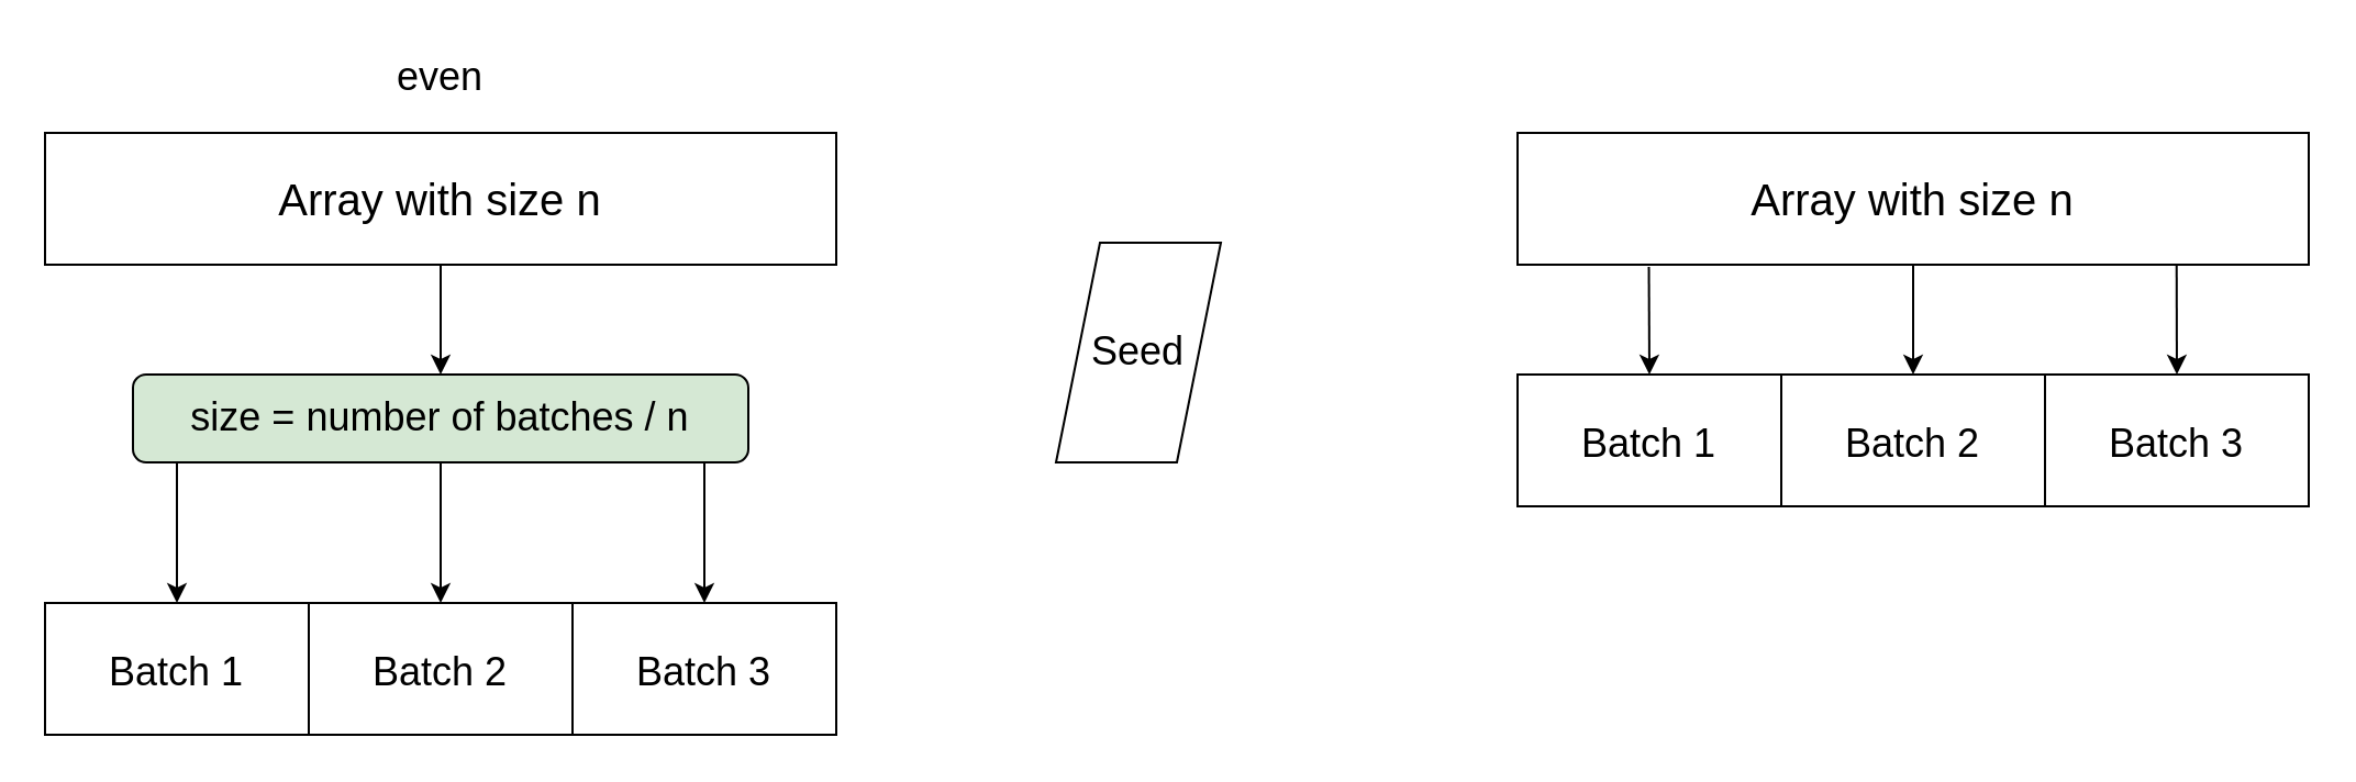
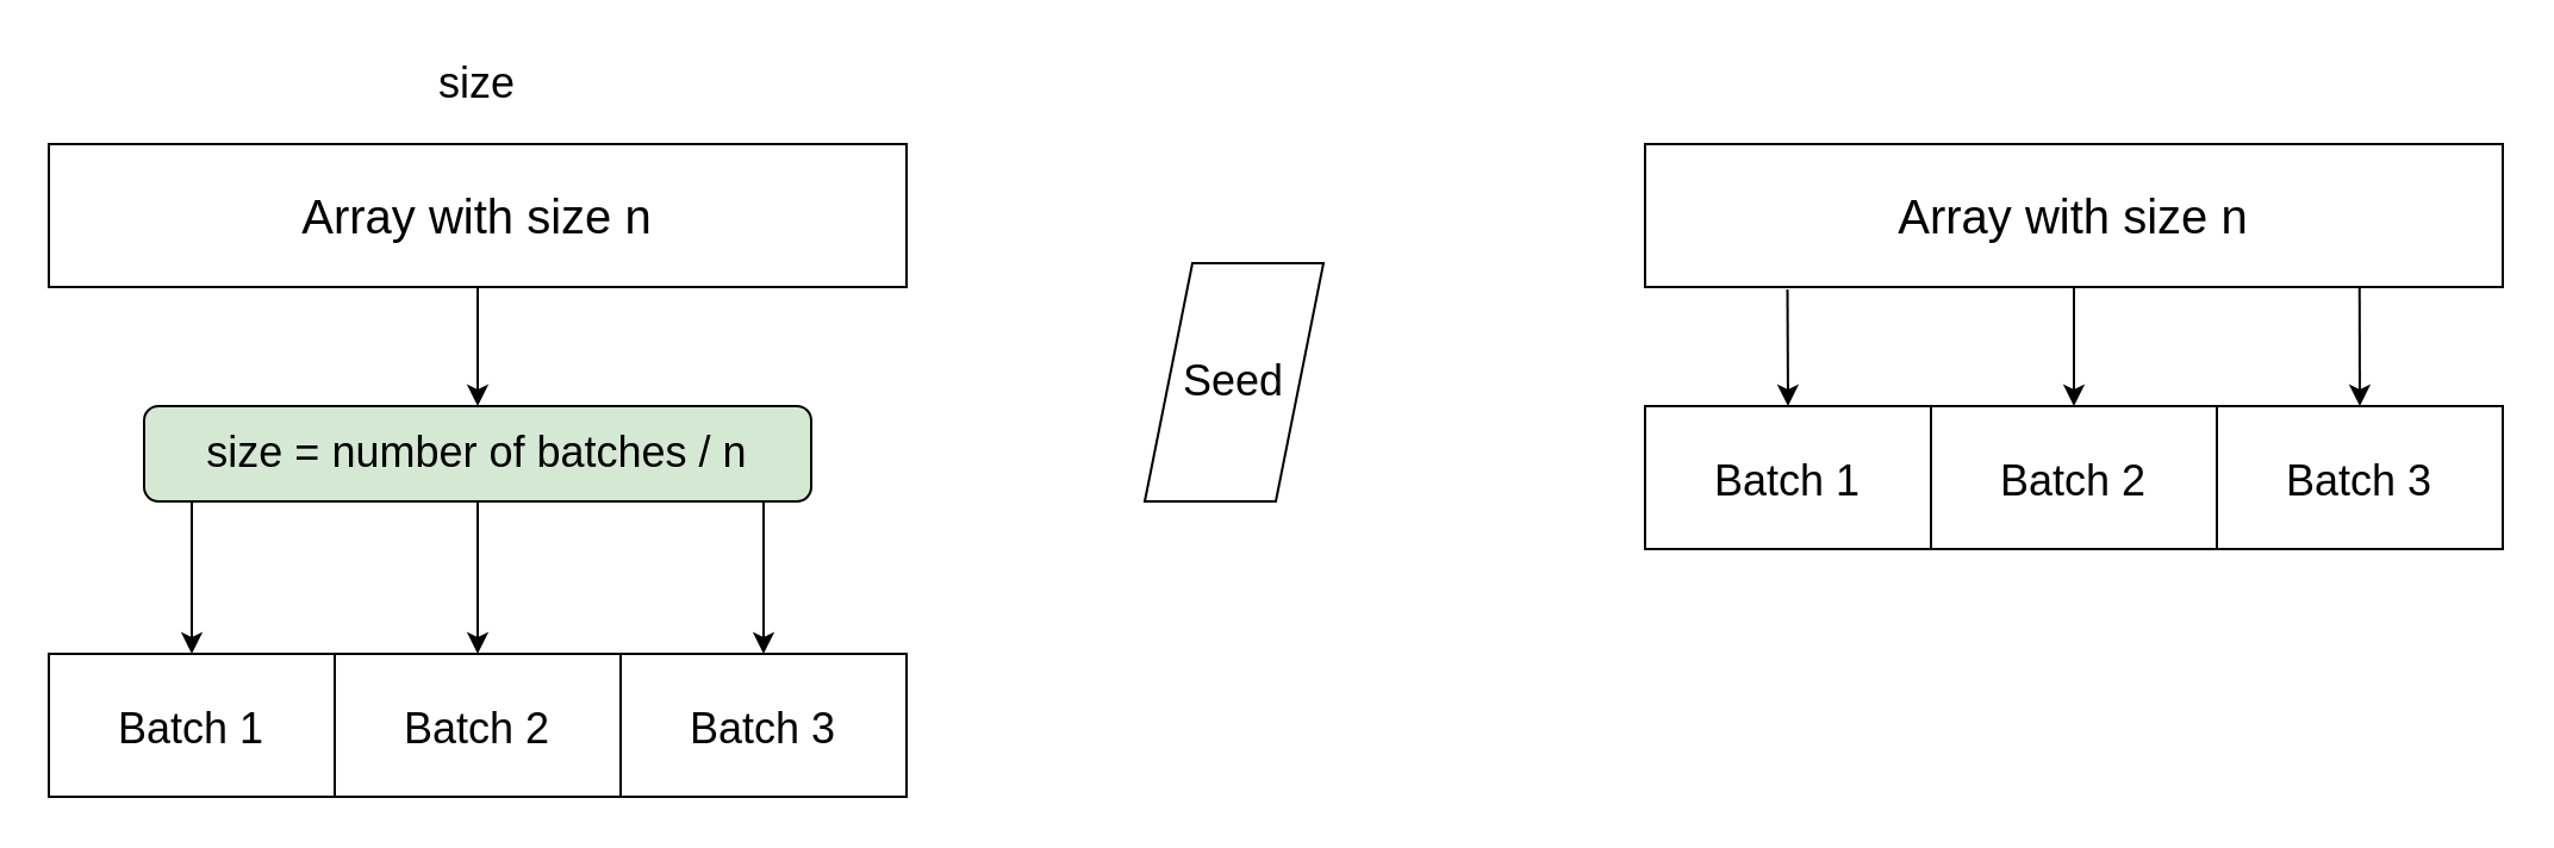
  <mxCell id="0" />
  <mxCell id="1" parent="0" />
  <mxCell id="2" style="edgeStyle=orthogonalEdgeStyle;rounded=0;orthogonalLoop=1;jettySize=auto;html=1;exitX=0.5;exitY=1;exitDx=0;exitDy=0;entryX=0.5;entryY=0;entryDx=0;entryDy=0;fontSize=18;" edge="1" parent="1" source="3" target="19"><mxGeometry relative="1" as="geometry" /></mxCell>
  <mxCell id="3" value="&lt;font style=&quot;font-size: 20px;&quot;&gt;Array with size n&lt;/font&gt;" style="rounded=0;whiteSpace=wrap;html=1;" vertex="1" parent="1"><mxGeometry x="20" y="60" width="360" height="60" as="geometry" /></mxCell>
  <mxCell id="4" value="&lt;span style=&quot;font-size: 18px;&quot;&gt;Batch 1&lt;/span&gt;" style="rounded=0;whiteSpace=wrap;html=1;fontSize=24;" vertex="1" parent="1"><mxGeometry x="20" y="274" width="120" height="60" as="geometry" /></mxCell>
  <mxCell id="5" value="&lt;font style=&quot;font-size: 18px;&quot;&gt;Batch 2&lt;/font&gt;" style="rounded=0;whiteSpace=wrap;html=1;fontSize=24;" vertex="1" parent="1"><mxGeometry x="140" y="274" width="120" height="60" as="geometry" /></mxCell>
  <mxCell id="6" value="&lt;font style=&quot;font-size: 18px;&quot;&gt;Batch 3&lt;/font&gt;" style="rounded=0;whiteSpace=wrap;html=1;fontSize=24;" vertex="1" parent="1"><mxGeometry x="260" y="274" width="120" height="60" as="geometry" /></mxCell>
  <mxCell id="7" value="" style="endArrow=classic;html=1;rounded=0;fontSize=18;entryX=0.5;entryY=0;entryDx=0;entryDy=0;" edge="1" parent="1" target="4"><mxGeometry width="50" height="50" relative="1" as="geometry"><mxPoint x="80" y="210" as="sourcePoint" /><mxPoint x="520" y="250" as="targetPoint" /></mxGeometry></mxCell>
  <mxCell id="8" value="" style="endArrow=classic;html=1;rounded=0;fontSize=18;" edge="1" parent="1" target="5"><mxGeometry width="50" height="50" relative="1" as="geometry"><mxPoint x="200" y="210" as="sourcePoint" /><mxPoint x="520" y="250" as="targetPoint" /></mxGeometry></mxCell>
  <mxCell id="9" value="" style="endArrow=classic;html=1;rounded=0;fontSize=18;entryX=0.5;entryY=0;entryDx=0;entryDy=0;" edge="1" parent="1" target="6"><mxGeometry width="50" height="50" relative="1" as="geometry"><mxPoint x="320" y="210" as="sourcePoint" /><mxPoint x="520" y="250" as="targetPoint" /></mxGeometry></mxCell>
  <mxCell id="10" value="Seed" style="shape=parallelogram;perimeter=parallelogramPerimeter;whiteSpace=wrap;html=1;fixedSize=1;fontSize=18;" vertex="1" parent="1"><mxGeometry x="480" y="110" width="75" height="100" as="geometry" /></mxCell>
  <mxCell id="11" value="&lt;font style=&quot;font-size: 20px;&quot;&gt;Array with size n&lt;/font&gt;" style="rounded=0;whiteSpace=wrap;html=1;" vertex="1" parent="1"><mxGeometry x="690" y="60" width="360" height="60" as="geometry" /></mxCell>
  <mxCell id="12" value="&lt;span style=&quot;font-size: 18px;&quot;&gt;Batch 1&lt;/span&gt;" style="rounded=0;whiteSpace=wrap;html=1;fontSize=24;" vertex="1" parent="1"><mxGeometry x="690" y="170" width="120" height="60" as="geometry" /></mxCell>
  <mxCell id="13" value="&lt;font style=&quot;font-size: 18px;&quot;&gt;Batch 2&lt;/font&gt;" style="rounded=0;whiteSpace=wrap;html=1;fontSize=24;" vertex="1" parent="1"><mxGeometry x="810" y="170" width="120" height="60" as="geometry" /></mxCell>
  <mxCell id="14" value="&lt;font style=&quot;font-size: 18px;&quot;&gt;Batch 3&lt;/font&gt;" style="rounded=0;whiteSpace=wrap;html=1;fontSize=24;" vertex="1" parent="1"><mxGeometry x="930" y="170" width="120" height="60" as="geometry" /></mxCell>
  <mxCell id="15" value="" style="endArrow=classic;html=1;rounded=0;fontSize=18;exitX=0.166;exitY=1.016;exitDx=0;exitDy=0;exitPerimeter=0;entryX=0.5;entryY=0;entryDx=0;entryDy=0;" edge="1" parent="1" source="11" target="12"><mxGeometry width="50" height="50" relative="1" as="geometry"><mxPoint x="1140" y="300" as="sourcePoint" /><mxPoint x="1190" y="250" as="targetPoint" /></mxGeometry></mxCell>
  <mxCell id="16" value="" style="endArrow=classic;html=1;rounded=0;fontSize=18;exitX=0.5;exitY=1;exitDx=0;exitDy=0;" edge="1" parent="1" source="11" target="13"><mxGeometry width="50" height="50" relative="1" as="geometry"><mxPoint x="1140" y="300" as="sourcePoint" /><mxPoint x="1190" y="250" as="targetPoint" /></mxGeometry></mxCell>
  <mxCell id="17" value="" style="endArrow=classic;html=1;rounded=0;fontSize=18;entryX=0.5;entryY=0;entryDx=0;entryDy=0;exitX=0.833;exitY=1;exitDx=0;exitDy=0;exitPerimeter=0;" edge="1" parent="1" source="11" target="14"><mxGeometry width="50" height="50" relative="1" as="geometry"><mxPoint x="990" y="140" as="sourcePoint" /><mxPoint x="1190" y="250" as="targetPoint" /></mxGeometry></mxCell>
- <mxCell id="18" value="even" style="text;html=1;strokeColor=none;fillColor=none;align=center;verticalAlign=middle;whiteSpace=wrap;rounded=0;fontSize=18;" vertex="1" parent="1"><mxGeometry x="170" y="20" width="60" height="30" as="geometry" /></mxCell>
+ <mxCell id="18" value="size" style="text;html=1;strokeColor=none;fillColor=none;align=center;verticalAlign=middle;whiteSpace=wrap;rounded=0;fontSize=18;" vertex="1" parent="1"><mxGeometry x="170" y="20" width="60" height="30" as="geometry" /></mxCell>
  <mxCell id="19" value="size = number of batches / n" style="rounded=1;whiteSpace=wrap;html=1;fontSize=18;glass=0;sketch=0;shadow=0;fillColor=#d5e8d4;" vertex="1" parent="1"><mxGeometry x="60" y="170" width="280" height="40" as="geometry" /></mxCell>
